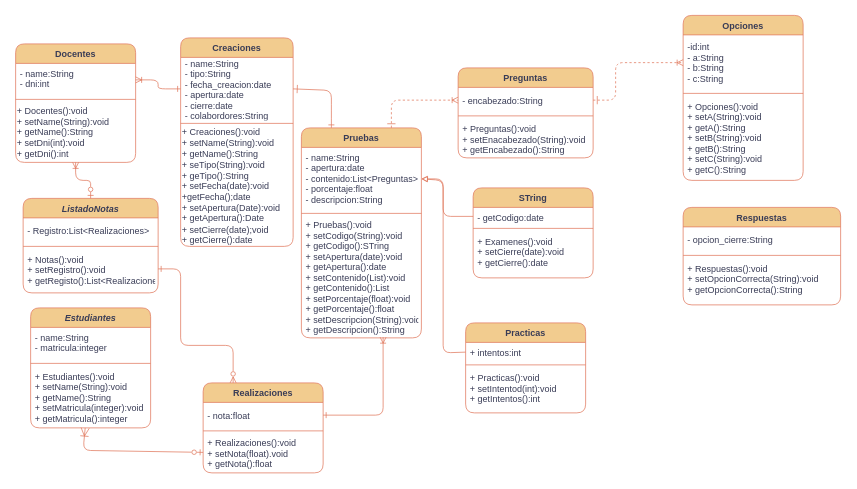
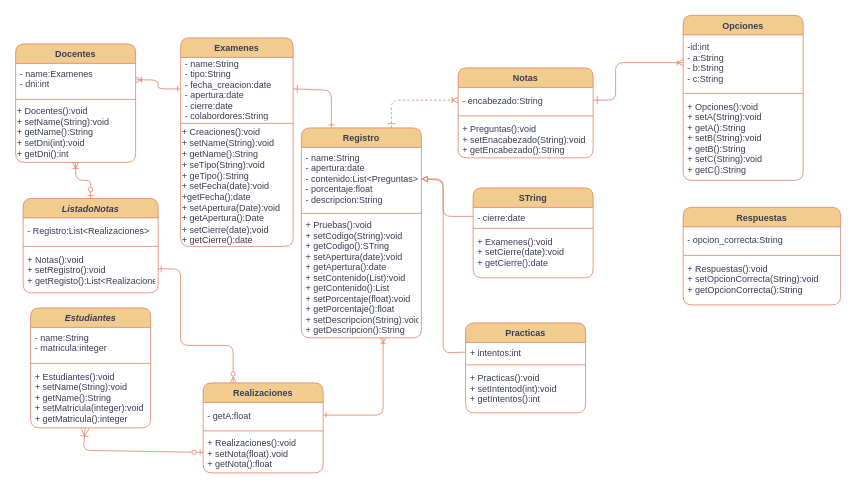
  <mxCell id="0" />
  <mxCell id="1" parent="0" />
  <mxCell id="2" style="edgeStyle=none;rounded=1;orthogonalLoop=1;jettySize=auto;html=1;startArrow=ERoneToMany;startFill=0;endArrow=ERzeroToOne;endFill=0;startSize=9;strokeColor=#E07A5F;labelBackgroundColor=#F4F1DE;fontColor=#393C56;" parent="1" source="3" target="29" edge="1"><mxGeometry relative="1" as="geometry"><Array as="points"><mxPoint x="110" y="600" /></Array></mxGeometry></mxCell>
  <mxCell id="3" value="Estudiantes" style="swimlane;fontStyle=3;align=center;verticalAlign=top;childLayout=stackLayout;horizontal=1;startSize=26;horizontalStack=0;resizeParent=1;resizeLast=0;collapsible=1;marginBottom=0;rounded=1;shadow=0;strokeWidth=1;fillColor=#F2CC8F;strokeColor=#E07A5F;fontColor=#393C56;" parent="1" vertex="1"><mxGeometry x="40" y="410" width="160" height="160" as="geometry"><mxRectangle x="230" y="140" width="160" height="26" as="alternateBounds" /></mxGeometry></mxCell>
  <mxCell id="4" value="- name:String&#10;- matricula:integer" style="text;align=left;verticalAlign=top;spacingLeft=4;spacingRight=4;overflow=hidden;rotatable=0;points=[[0,0.5],[1,0.5]];portConstraint=eastwest;rounded=1;fontColor=#393C56;" parent="3" vertex="1"><mxGeometry y="26" width="160" height="44" as="geometry" /></mxCell>
  <mxCell id="5" value="" style="line;html=1;strokeWidth=1;align=left;verticalAlign=middle;spacingTop=-1;spacingLeft=3;spacingRight=3;rotatable=0;labelPosition=right;points=[];portConstraint=eastwest;rounded=1;fillColor=#F2CC8F;strokeColor=#E07A5F;fontColor=#393C56;labelBackgroundColor=#F4F1DE;" parent="3" vertex="1"><mxGeometry y="70" width="160" height="8" as="geometry" /></mxCell>
  <mxCell id="6" value="+ Estudiantes():void&#10;+ setName(String):void&#10;+ getName():String&#10;+ setMatricula(integer):void&#10;+ getMatricula():integer" style="text;align=left;verticalAlign=top;spacingLeft=4;spacingRight=4;overflow=hidden;rotatable=0;points=[[0,0.5],[1,0.5]];portConstraint=eastwest;rounded=1;fontColor=#393C56;" parent="3" vertex="1"><mxGeometry y="78" width="160" height="72" as="geometry" /></mxCell>
  <mxCell id="7" style="edgeStyle=none;rounded=1;orthogonalLoop=1;jettySize=auto;html=1;entryX=0;entryY=0.5;entryDx=0;entryDy=0;startArrow=ERone;startFill=0;endArrow=ERoneToMany;endFill=0;startSize=9;exitX=0.75;exitY=0;exitDx=0;exitDy=0;strokeColor=#E07A5F;labelBackgroundColor=#F4F1DE;fontColor=#393C56;dashed=1;" parent="1" source="8" target="31" edge="1"><mxGeometry relative="1" as="geometry"><Array as="points"><mxPoint x="521" y="133" /></Array></mxGeometry></mxCell>
- <mxCell id="8" value="Pruebas" style="swimlane;fontStyle=1;align=center;verticalAlign=top;childLayout=stackLayout;horizontal=1;startSize=26;horizontalStack=0;resizeParent=1;resizeLast=0;collapsible=1;marginBottom=0;rounded=1;shadow=0;strokeWidth=1;fillColor=#F2CC8F;strokeColor=#E07A5F;fontColor=#393C56;" parent="1" vertex="1"><mxGeometry x="401" y="170" width="160" height="280" as="geometry"><mxRectangle x="130" y="380" width="160" height="26" as="alternateBounds" /></mxGeometry></mxCell>
+ <mxCell id="8" value="Registro" style="swimlane;fontStyle=1;align=center;verticalAlign=top;childLayout=stackLayout;horizontal=1;startSize=26;horizontalStack=0;resizeParent=1;resizeLast=0;collapsible=1;marginBottom=0;rounded=1;shadow=0;strokeWidth=1;fillColor=#F2CC8F;strokeColor=#E07A5F;fontColor=#393C56;" parent="1" vertex="1"><mxGeometry x="401" y="170" width="160" height="280" as="geometry"><mxRectangle x="130" y="380" width="160" height="26" as="alternateBounds" /></mxGeometry></mxCell>
  <mxCell id="9" value="- name:String&#10;- apertura:date&#10;- contenido:List&lt;Preguntas&gt;&#10;- porcentaje:float&#10;- descripcion:String" style="text;align=left;verticalAlign=top;spacingLeft=4;spacingRight=4;overflow=hidden;rotatable=0;points=[[0,0.5],[1,0.5]];portConstraint=eastwest;rounded=1;fontColor=#393C56;" parent="8" vertex="1"><mxGeometry y="26" width="160" height="84" as="geometry" /></mxCell>
  <mxCell id="10" value="" style="line;html=1;strokeWidth=1;align=left;verticalAlign=middle;spacingTop=-1;spacingLeft=3;spacingRight=3;rotatable=0;labelPosition=right;points=[];portConstraint=eastwest;rounded=1;fillColor=#F2CC8F;strokeColor=#E07A5F;fontColor=#393C56;labelBackgroundColor=#F4F1DE;" parent="8" vertex="1"><mxGeometry y="110" width="160" height="8" as="geometry" /></mxCell>
  <mxCell id="11" value="+ Pruebas():void&#10;+ setCodigo(String):void&#10;+ getCodigo():STring&#10;+ setApertura(date):void&#10;+ getApertura():date&#10;+ setContenido(List):void&#10;+ getContenido():List&#10;+ setPorcentaje(float):void&#10;+ getPorcentaje():float&#10;+ setDescripcion(String):void&#10;+ getDescripcion():String" style="text;align=left;verticalAlign=middle;spacingLeft=4;spacingRight=4;overflow=hidden;rotatable=0;points=[[0,0.5],[1,0.5]];portConstraint=eastwest;fontStyle=0;dashed=1;strokeColor=none;fontColor=#393C56;rounded=1;" parent="8" vertex="1"><mxGeometry y="118" width="160" height="162" as="geometry" /></mxCell>
  <mxCell id="12" value="Docentes" style="swimlane;fontStyle=1;align=center;verticalAlign=top;childLayout=stackLayout;horizontal=1;startSize=26;horizontalStack=0;resizeParent=1;resizeLast=0;collapsible=1;marginBottom=0;rounded=1;shadow=0;strokeWidth=1;fillColor=#F2CC8F;strokeColor=#E07A5F;fontColor=#393C56;" parent="1" vertex="1"><mxGeometry x="20" y="58" width="160" height="158" as="geometry"><mxRectangle x="340" y="380" width="170" height="26" as="alternateBounds" /></mxGeometry></mxCell>
- <mxCell id="13" value="- name:String&#10;- dni:int" style="text;align=left;verticalAlign=top;spacingLeft=4;spacingRight=4;overflow=hidden;rotatable=0;points=[[0,0.5],[1,0.5]];portConstraint=eastwest;rounded=1;fontColor=#393C56;" parent="12" vertex="1"><mxGeometry y="26" width="160" height="44" as="geometry" /></mxCell>
+ <mxCell id="13" value="- name:Examenes&#10;- dni:int" style="text;align=left;verticalAlign=top;spacingLeft=4;spacingRight=4;overflow=hidden;rotatable=0;points=[[0,0.5],[1,0.5]];portConstraint=eastwest;rounded=1;fontColor=#393C56;" parent="12" vertex="1"><mxGeometry y="26" width="160" height="44" as="geometry" /></mxCell>
  <mxCell id="14" value="" style="line;html=1;strokeWidth=1;align=left;verticalAlign=middle;spacingTop=-1;spacingLeft=3;spacingRight=3;rotatable=0;labelPosition=right;points=[];portConstraint=eastwest;rounded=1;fillColor=#F2CC8F;strokeColor=#E07A5F;fontColor=#393C56;labelBackgroundColor=#F4F1DE;" parent="12" vertex="1"><mxGeometry y="70" width="160" height="8" as="geometry" /></mxCell>
  <mxCell id="15" value="+ Docentes():void&lt;br&gt;+ setName(String):void&lt;br&gt;+ getName():String&lt;br&gt;+ setDni(int):void&lt;br&gt;+ getDni():int" style="text;html=1;align=left;verticalAlign=middle;resizable=0;points=[];autosize=1;strokeColor=none;fillColor=none;rounded=1;fontColor=#393C56;" parent="12" vertex="1"><mxGeometry y="78" width="160" height="80" as="geometry" /></mxCell>
  <mxCell id="16" style="edgeStyle=none;rounded=1;orthogonalLoop=1;jettySize=auto;html=1;startArrow=none;startFill=0;endArrow=block;endFill=0;startSize=9;entryX=1;entryY=0.5;entryDx=0;entryDy=0;exitX=0;exitY=0.5;exitDx=0;exitDy=0;strokeColor=#E07A5F;labelBackgroundColor=#F4F1DE;fontColor=#393C56;" parent="1" source="18" target="9" edge="1"><mxGeometry relative="1" as="geometry"><Array as="points"><mxPoint x="590" y="470" /><mxPoint x="590" y="238" /></Array></mxGeometry></mxCell>
  <mxCell id="17" value="Practicas" style="swimlane;fontStyle=1;align=center;verticalAlign=top;childLayout=stackLayout;horizontal=1;startSize=26;horizontalStack=0;resizeParent=1;resizeParentMax=0;resizeLast=0;collapsible=1;marginBottom=0;rounded=1;fillColor=#F2CC8F;strokeColor=#E07A5F;fontColor=#393C56;" parent="1" vertex="1"><mxGeometry x="620" y="430" width="160" height="120" as="geometry" /></mxCell>
  <mxCell id="18" value="+ intentos:int&#10;" style="text;strokeColor=none;fillColor=none;align=left;verticalAlign=top;spacingLeft=4;spacingRight=4;overflow=hidden;rotatable=0;points=[[0,0.5],[1,0.5]];portConstraint=eastwest;rounded=1;fontColor=#393C56;" parent="17" vertex="1"><mxGeometry y="26" width="160" height="26" as="geometry" /></mxCell>
  <mxCell id="19" value="" style="line;strokeWidth=1;fillColor=none;align=left;verticalAlign=middle;spacingTop=-1;spacingLeft=3;spacingRight=3;rotatable=0;labelPosition=right;points=[];portConstraint=eastwest;rounded=1;strokeColor=#E07A5F;fontColor=#393C56;labelBackgroundColor=#F4F1DE;" parent="17" vertex="1"><mxGeometry y="52" width="160" height="8" as="geometry" /></mxCell>
  <mxCell id="20" value="+ Practicas():void&#10;+ setIntentod(int):void&#10;+ getIntentos():int" style="text;strokeColor=none;fillColor=none;align=left;verticalAlign=top;spacingLeft=4;spacingRight=4;overflow=hidden;rotatable=0;points=[[0,0.5],[1,0.5]];portConstraint=eastwest;rounded=1;fontColor=#393C56;" parent="17" vertex="1"><mxGeometry y="60" width="160" height="60" as="geometry" /></mxCell>
  <mxCell id="21" style="edgeStyle=none;rounded=1;orthogonalLoop=1;jettySize=auto;html=1;startArrow=none;startFill=0;endArrow=block;endFill=0;startSize=9;exitX=0;exitY=0.5;exitDx=0;exitDy=0;entryX=1;entryY=0.5;entryDx=0;entryDy=0;strokeColor=#E07A5F;labelBackgroundColor=#F4F1DE;fontColor=#393C56;" parent="1" source="23" target="9" edge="1"><mxGeometry relative="1" as="geometry"><Array as="points"><mxPoint x="590" y="288" /><mxPoint x="590" y="240" /></Array></mxGeometry></mxCell>
  <mxCell id="22" value="STring" style="swimlane;fontStyle=1;align=center;verticalAlign=top;childLayout=stackLayout;horizontal=1;startSize=26;horizontalStack=0;resizeParent=1;resizeParentMax=0;resizeLast=0;collapsible=1;marginBottom=0;rounded=1;fillColor=#F2CC8F;strokeColor=#E07A5F;fontColor=#393C56;" parent="1" vertex="1"><mxGeometry x="630" y="250" width="160" height="120" as="geometry" /></mxCell>
- <mxCell id="23" value="- getCodigo:date" style="text;strokeColor=none;fillColor=none;align=left;verticalAlign=top;spacingLeft=4;spacingRight=4;overflow=hidden;rotatable=0;points=[[0,0.5],[1,0.5]];portConstraint=eastwest;rounded=1;fontColor=#393C56;" parent="22" vertex="1"><mxGeometry y="26" width="160" height="24" as="geometry" /></mxCell>
+ <mxCell id="23" value="- cierre:date" style="text;strokeColor=none;fillColor=none;align=left;verticalAlign=top;spacingLeft=4;spacingRight=4;overflow=hidden;rotatable=0;points=[[0,0.5],[1,0.5]];portConstraint=eastwest;rounded=1;fontColor=#393C56;" parent="22" vertex="1"><mxGeometry y="26" width="160" height="24" as="geometry" /></mxCell>
  <mxCell id="24" value="" style="line;strokeWidth=1;fillColor=none;align=left;verticalAlign=middle;spacingTop=-1;spacingLeft=3;spacingRight=3;rotatable=0;labelPosition=right;points=[];portConstraint=eastwest;rounded=1;strokeColor=#E07A5F;fontColor=#393C56;labelBackgroundColor=#F4F1DE;" parent="22" vertex="1"><mxGeometry y="50" width="160" height="8" as="geometry" /></mxCell>
  <mxCell id="25" value="+ Examenes():void&#10;+ setCierre(date):void&#10;+ getCierre():date" style="text;strokeColor=none;fillColor=none;align=left;verticalAlign=top;spacingLeft=4;spacingRight=4;overflow=hidden;rotatable=0;points=[[0,0.5],[1,0.5]];portConstraint=eastwest;rounded=1;fontColor=#393C56;" parent="22" vertex="1"><mxGeometry y="58" width="160" height="62" as="geometry" /></mxCell>
  <mxCell id="26" value="Realizaciones" style="swimlane;fontStyle=1;align=center;verticalAlign=top;childLayout=stackLayout;horizontal=1;startSize=26;horizontalStack=0;resizeParent=1;resizeParentMax=0;resizeLast=0;collapsible=1;marginBottom=0;rounded=1;fillColor=#F2CC8F;strokeColor=#E07A5F;fontColor=#393C56;" parent="1" vertex="1"><mxGeometry x="270" y="510" width="160" height="120" as="geometry"><mxRectangle x="300" y="320" width="110" height="26" as="alternateBounds" /></mxGeometry></mxCell>
- <mxCell id="27" value="- nota:float" style="text;strokeColor=none;fillColor=none;align=left;verticalAlign=middle;spacingLeft=4;spacingRight=4;overflow=hidden;rotatable=0;points=[[0,0.5],[1,0.5]];portConstraint=eastwest;rounded=1;fontColor=#393C56;" parent="26" vertex="1"><mxGeometry y="26" width="160" height="34" as="geometry" /></mxCell>
+ <mxCell id="27" value="- getA:float" style="text;strokeColor=none;fillColor=none;align=left;verticalAlign=middle;spacingLeft=4;spacingRight=4;overflow=hidden;rotatable=0;points=[[0,0.5],[1,0.5]];portConstraint=eastwest;rounded=1;fontColor=#393C56;" parent="26" vertex="1"><mxGeometry y="26" width="160" height="34" as="geometry" /></mxCell>
  <mxCell id="28" value="" style="line;strokeWidth=1;fillColor=none;align=left;verticalAlign=middle;spacingTop=-1;spacingLeft=3;spacingRight=3;rotatable=0;labelPosition=right;points=[];portConstraint=eastwest;rounded=1;strokeColor=#E07A5F;fontColor=#393C56;labelBackgroundColor=#F4F1DE;" parent="26" vertex="1"><mxGeometry y="60" width="160" height="8" as="geometry" /></mxCell>
  <mxCell id="29" value="+ Realizaciones():void&#10;+ setNota(float).void&#10;+ getNota():float" style="text;strokeColor=none;fillColor=none;align=left;verticalAlign=middle;spacingLeft=4;spacingRight=4;overflow=hidden;rotatable=0;points=[[0,0.5],[1,0.5]];portConstraint=eastwest;rounded=1;fontColor=#393C56;" parent="26" vertex="1"><mxGeometry y="68" width="160" height="52" as="geometry" /></mxCell>
- <mxCell id="30" value="Preguntas" style="swimlane;fontStyle=1;align=center;verticalAlign=top;childLayout=stackLayout;horizontal=1;startSize=26;horizontalStack=0;resizeParent=1;resizeParentMax=0;resizeLast=0;collapsible=1;marginBottom=0;rounded=1;fillColor=#F2CC8F;strokeColor=#E07A5F;fontColor=#393C56;" parent="1" vertex="1"><mxGeometry x="610" y="90" width="180" height="120" as="geometry" /></mxCell>
+ <mxCell id="30" value="Notas" style="swimlane;fontStyle=1;align=center;verticalAlign=top;childLayout=stackLayout;horizontal=1;startSize=26;horizontalStack=0;resizeParent=1;resizeParentMax=0;resizeLast=0;collapsible=1;marginBottom=0;rounded=1;fillColor=#F2CC8F;strokeColor=#E07A5F;fontColor=#393C56;" parent="1" vertex="1"><mxGeometry x="610" y="90" width="180" height="120" as="geometry" /></mxCell>
  <mxCell id="31" value="- encabezado:String" style="text;strokeColor=none;fillColor=none;align=left;verticalAlign=middle;spacingLeft=4;spacingRight=4;overflow=hidden;rotatable=0;points=[[0,0.5],[1,0.5]];portConstraint=eastwest;rounded=1;fontColor=#393C56;" parent="30" vertex="1"><mxGeometry y="26" width="180" height="34" as="geometry" /></mxCell>
  <mxCell id="32" value="" style="line;strokeWidth=1;fillColor=none;align=left;verticalAlign=middle;spacingTop=-1;spacingLeft=3;spacingRight=3;rotatable=0;labelPosition=right;points=[];portConstraint=eastwest;rounded=1;strokeColor=#E07A5F;fontColor=#393C56;labelBackgroundColor=#F4F1DE;" parent="30" vertex="1"><mxGeometry y="60" width="180" height="8" as="geometry" /></mxCell>
  <mxCell id="33" value="+ Preguntas():void&#10;+ setEnacabezado(String):void&#10;+ getEncabezado():String" style="text;strokeColor=none;fillColor=none;align=left;verticalAlign=top;spacingLeft=4;spacingRight=4;overflow=hidden;rotatable=0;points=[[0,0.5],[1,0.5]];portConstraint=eastwest;rounded=1;fontColor=#393C56;" parent="30" vertex="1"><mxGeometry y="68" width="180" height="52" as="geometry" /></mxCell>
  <mxCell id="34" value="Opciones" style="swimlane;fontStyle=1;align=center;verticalAlign=top;childLayout=stackLayout;horizontal=1;startSize=26;horizontalStack=0;resizeParent=1;resizeParentMax=0;resizeLast=0;collapsible=1;marginBottom=0;rounded=1;fillColor=#F2CC8F;strokeColor=#E07A5F;fontColor=#393C56;" parent="1" vertex="1"><mxGeometry x="910" width="160" height="220" as="geometry" y="20" /></mxCell>
  <mxCell id="35" value="-id:int&#10;- a:String&#10;- b:String&#10;- c:String" style="text;strokeColor=none;fillColor=none;align=left;verticalAlign=middle;spacingLeft=4;spacingRight=4;overflow=hidden;rotatable=0;points=[[0,0.5],[1,0.5]];portConstraint=eastwest;rounded=1;fontColor=#393C56;" parent="34" vertex="1"><mxGeometry y="26" width="160" height="74" as="geometry" /></mxCell>
  <mxCell id="36" value="" style="line;strokeWidth=1;fillColor=none;align=left;verticalAlign=middle;spacingTop=-1;spacingLeft=3;spacingRight=3;rotatable=0;labelPosition=right;points=[];portConstraint=eastwest;rounded=1;strokeColor=#E07A5F;fontColor=#393C56;labelBackgroundColor=#F4F1DE;" parent="34" vertex="1"><mxGeometry y="100" width="160" height="8" as="geometry" /></mxCell>
  <mxCell id="37" value="+ Opciones():void&#10;+ setA(String):void&#10;+ getA():String&#10;+ setB(String):void&#10;+ getB():String&#10;+ setC(String):void&#10;+ getC():String" style="text;strokeColor=none;fillColor=none;align=left;verticalAlign=top;spacingLeft=4;spacingRight=4;overflow=hidden;rotatable=0;points=[[0,0.5],[1,0.5]];portConstraint=eastwest;rounded=1;fontColor=#393C56;" parent="34" vertex="1"><mxGeometry y="108" width="160" height="112" as="geometry" /></mxCell>
- <mxCell id="38" style="edgeStyle=none;rounded=1;orthogonalLoop=1;jettySize=auto;html=1;entryX=0;entryY=0.5;entryDx=0;entryDy=0;startArrow=ERone;startFill=0;endArrow=ERoneToMany;endFill=0;startSize=9;strokeColor=#E07A5F;labelBackgroundColor=#F4F1DE;fontColor=#393C56;exitX=1;exitY=0.5;exitDx=0;exitDy=0;dashed=1;" parent="1" source="31" target="35" edge="1"><mxGeometry relative="1" as="geometry"><mxPoint x="810" y="110" as="sourcePoint" /><Array as="points"><mxPoint x="820" y="133" /><mxPoint x="820" y="83" /></Array></mxGeometry></mxCell>
+ <mxCell id="38" style="edgeStyle=none;rounded=1;orthogonalLoop=1;jettySize=auto;html=1;entryX=0;entryY=0.5;entryDx=0;entryDy=0;startArrow=ERone;startFill=0;endArrow=ERoneToMany;endFill=0;startSize=9;strokeColor=#E07A5F;labelBackgroundColor=#F4F1DE;fontColor=#393C56;exitX=1;exitY=0.5;exitDx=0;exitDy=0;" parent="1" source="31" target="35" edge="1"><mxGeometry relative="1" as="geometry"><mxPoint x="810" y="110" as="sourcePoint" /><Array as="points"><mxPoint x="820" y="133" /><mxPoint x="820" y="83" /></Array></mxGeometry></mxCell>
  <mxCell id="39" value="Respuestas" style="swimlane;fontStyle=1;align=center;verticalAlign=top;childLayout=stackLayout;horizontal=1;startSize=26;horizontalStack=0;resizeParent=1;resizeParentMax=0;resizeLast=0;collapsible=1;marginBottom=0;rounded=1;fillColor=#F2CC8F;strokeColor=#E07A5F;fontColor=#393C56;" parent="1" vertex="1"><mxGeometry x="910" y="276" width="210" height="130" as="geometry" /></mxCell>
- <mxCell id="40" value="- opcion_cierre:String" style="text;strokeColor=none;fillColor=none;align=left;verticalAlign=middle;spacingLeft=4;spacingRight=4;overflow=hidden;rotatable=0;points=[[0,0.5],[1,0.5]];portConstraint=eastwest;rounded=1;fontColor=#393C56;" parent="39" vertex="1"><mxGeometry y="26" width="210" height="34" as="geometry" /></mxCell>
+ <mxCell id="40" value="- opcion_correcta:String" style="text;strokeColor=none;fillColor=none;align=left;verticalAlign=middle;spacingLeft=4;spacingRight=4;overflow=hidden;rotatable=0;points=[[0,0.5],[1,0.5]];portConstraint=eastwest;rounded=1;fontColor=#393C56;" parent="39" vertex="1"><mxGeometry y="26" width="210" height="34" as="geometry" /></mxCell>
  <mxCell id="41" value="" style="line;strokeWidth=1;fillColor=none;align=left;verticalAlign=middle;spacingTop=-1;spacingLeft=3;spacingRight=3;rotatable=0;labelPosition=right;points=[];portConstraint=eastwest;rounded=1;strokeColor=#E07A5F;fontColor=#393C56;labelBackgroundColor=#F4F1DE;" parent="39" vertex="1"><mxGeometry y="60" width="210" height="8" as="geometry" /></mxCell>
  <mxCell id="42" value="+ Respuestas():void&#10;+ setOpcionCorrecta(String):void&#10;+ getOpcionCorrecta():String" style="text;strokeColor=none;fillColor=none;align=left;verticalAlign=top;spacingLeft=4;spacingRight=4;overflow=hidden;rotatable=0;points=[[0,0.5],[1,0.5]];portConstraint=eastwest;rounded=1;fontColor=#393C56;" parent="39" vertex="1"><mxGeometry y="68" width="210" height="62" as="geometry" /></mxCell>
  <mxCell id="43" style="edgeStyle=none;rounded=1;orthogonalLoop=1;jettySize=auto;html=1;entryX=0.25;entryY=0;entryDx=0;entryDy=0;startArrow=ERone;startFill=0;endArrow=ERone;endFill=0;startSize=9;exitX=1;exitY=0.5;exitDx=0;exitDy=0;strokeColor=#E07A5F;labelBackgroundColor=#F4F1DE;fontColor=#393C56;" parent="1" source="45" target="8" edge="1"><mxGeometry relative="1" as="geometry"><Array as="points"><mxPoint x="441" y="120" /><mxPoint x="441" y="147" /></Array></mxGeometry></mxCell>
- <mxCell id="44" value="Creaciones" style="swimlane;fontStyle=1;align=center;verticalAlign=middle;childLayout=stackLayout;horizontal=1;startSize=26;horizontalStack=0;resizeParent=1;resizeLast=0;collapsible=1;marginBottom=0;rounded=1;shadow=0;strokeWidth=1;fillColor=#F2CC8F;strokeColor=#E07A5F;fontColor=#393C56;" parent="1" vertex="1"><mxGeometry x="240" y="50" width="150" height="278" as="geometry"><mxRectangle x="340" y="380" width="170" height="26" as="alternateBounds" /></mxGeometry></mxCell>
+ <mxCell id="44" value="Examenes" style="swimlane;fontStyle=1;align=center;verticalAlign=middle;childLayout=stackLayout;horizontal=1;startSize=26;horizontalStack=0;resizeParent=1;resizeLast=0;collapsible=1;marginBottom=0;rounded=1;shadow=0;strokeWidth=1;fillColor=#F2CC8F;strokeColor=#E07A5F;fontColor=#393C56;" parent="1" vertex="1"><mxGeometry x="240" y="50" width="150" height="278" as="geometry"><mxRectangle x="340" y="380" width="170" height="26" as="alternateBounds" /></mxGeometry></mxCell>
  <mxCell id="45" value="- name:String&#10;- tipo:String&#10;- fecha_creacion:date&#10;- apertura:date&#10;- cierre:date&#10;- colabordores:String" style="text;align=left;verticalAlign=middle;spacingLeft=4;spacingRight=4;overflow=hidden;rotatable=0;points=[[0,0.5],[1,0.5]];portConstraint=eastwest;rounded=1;fontColor=#393C56;" parent="44" vertex="1"><mxGeometry y="26" width="150" height="84" as="geometry" /></mxCell>
  <mxCell id="46" value="" style="line;html=1;strokeWidth=1;align=left;verticalAlign=middle;spacingTop=-1;spacingLeft=3;spacingRight=3;rotatable=0;labelPosition=right;points=[];portConstraint=eastwest;rounded=1;fillColor=#F2CC8F;strokeColor=#E07A5F;fontColor=#393C56;labelBackgroundColor=#F4F1DE;" parent="44" vertex="1"><mxGeometry y="110" width="150" height="8" as="geometry" /></mxCell>
  <mxCell id="47" value="+ Creaciones():void&lt;br&gt;+ setName(String):void&lt;br&gt;+ getName():String&lt;br&gt;+ seTipo(String):void&lt;br&gt;+ geTipo():String&lt;br&gt;+ setFecha(date):void&lt;br&gt;+getFecha();date&lt;br&gt;+ setApertura(Date):void&lt;br&gt;+ getApertura():Date&lt;br&gt;+ setCierre(date);void&lt;br&gt;+ getCierre():date" style="text;html=1;align=left;verticalAlign=middle;resizable=0;points=[];autosize=1;strokeColor=none;fillColor=none;rounded=1;fontColor=#393C56;" parent="44" vertex="1"><mxGeometry y="118" width="150" height="160" as="geometry" /></mxCell>
  <mxCell id="48" style="edgeStyle=orthogonalEdgeStyle;rounded=1;orthogonalLoop=1;jettySize=auto;html=1;entryX=0;entryY=0.5;entryDx=0;entryDy=0;startArrow=ERoneToMany;startFill=0;endArrow=ERone;endFill=0;fillColor=#ffe6cc;strokeColor=#E07A5F;" parent="1" source="13" target="45" edge="1"><mxGeometry relative="1" as="geometry" /></mxCell>
  <mxCell id="49" value="ListadoNotas" style="swimlane;fontStyle=3;align=center;verticalAlign=top;childLayout=stackLayout;horizontal=1;startSize=26;horizontalStack=0;resizeParent=1;resizeLast=0;collapsible=1;marginBottom=0;rounded=1;shadow=0;strokeWidth=1;fillColor=#F2CC8F;strokeColor=#E07A5F;fontColor=#393C56;" parent="1" vertex="1"><mxGeometry x="30" y="264" width="180" height="126" as="geometry"><mxRectangle x="230" y="140" width="160" height="26" as="alternateBounds" /></mxGeometry></mxCell>
  <mxCell id="50" value="- Registro:List&lt;Realizaciones&gt;" style="text;align=left;verticalAlign=middle;spacingLeft=4;spacingRight=4;overflow=hidden;rotatable=0;points=[[0,0.5],[1,0.5]];portConstraint=eastwest;rounded=1;fontColor=#393C56;" parent="49" vertex="1"><mxGeometry y="26" width="180" height="34" as="geometry" /></mxCell>
  <mxCell id="51" value="" style="line;html=1;strokeWidth=1;align=left;verticalAlign=middle;spacingTop=-1;spacingLeft=3;spacingRight=3;rotatable=0;labelPosition=right;points=[];portConstraint=eastwest;rounded=1;fillColor=#F2CC8F;strokeColor=#E07A5F;fontColor=#393C56;labelBackgroundColor=#F4F1DE;" parent="49" vertex="1"><mxGeometry y="60" width="180" height="8" as="geometry" /></mxCell>
  <mxCell id="52" value="+ Notas():void&#10;+ setRegistro():void&#10;+ getRegisto():List&lt;Realizaciones&gt;" style="text;align=left;verticalAlign=top;spacingLeft=4;spacingRight=4;overflow=hidden;rotatable=0;points=[[0,0.5],[1,0.5]];portConstraint=eastwest;rounded=1;fontColor=#393C56;" parent="49" vertex="1"><mxGeometry y="68" width="180" height="52" as="geometry" /></mxCell>
  <mxCell id="53" value="" style="edgeStyle=orthogonalEdgeStyle;rounded=1;orthogonalLoop=1;jettySize=auto;html=1;startArrow=ERoneToMany;startFill=0;endArrow=ERzeroToOne;endFill=0;strokeColor=#E07A5F;entryX=0.5;entryY=0;entryDx=0;entryDy=0;" parent="1" source="15" target="49" edge="1"><mxGeometry relative="1" as="geometry" /></mxCell>
  <mxCell id="54" value="" style="edgeStyle=orthogonalEdgeStyle;rounded=1;orthogonalLoop=1;jettySize=auto;html=1;startArrow=ERone;startFill=0;endArrow=ERzeroToMany;endFill=0;strokeColor=#E07A5F;exitX=1;exitY=0.5;exitDx=0;exitDy=0;entryX=0.25;entryY=0;entryDx=0;entryDy=0;" parent="1" source="52" target="26" edge="1"><mxGeometry relative="1" as="geometry"><Array as="points"><mxPoint x="240" y="358" /><mxPoint x="240" y="460" /><mxPoint x="310" y="460" /></Array></mxGeometry></mxCell>
  <mxCell id="55" style="edgeStyle=orthogonalEdgeStyle;rounded=1;orthogonalLoop=1;jettySize=auto;html=1;entryX=0.681;entryY=0.994;entryDx=0;entryDy=0;entryPerimeter=0;startArrow=ERone;startFill=0;endArrow=ERoneToMany;endFill=0;strokeColor=#E07A5F;" parent="1" source="27" target="11" edge="1"><mxGeometry relative="1" as="geometry" /></mxCell>
